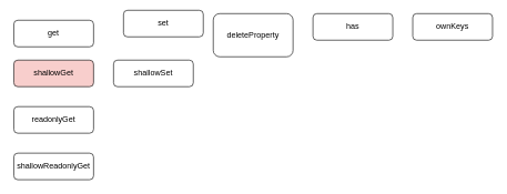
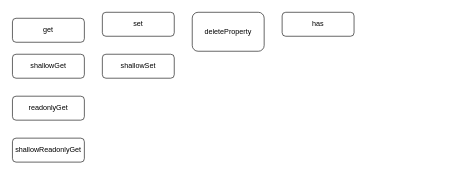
  <mxCell id="0" />
  <mxCell id="1" parent="0" />
  <mxCell id="2" value="get" style="rounded=1;whiteSpace=wrap;fontSize=12;glass=0;strokeWidth=1;shadow=0;" parent="1" vertex="1"><mxGeometry x="20" y="30" width="120" height="40" as="geometry" /></mxCell>
- <mxCell id="3" value="set" style="rounded=1;whiteSpace=wrap;fontSize=12;glass=0;strokeWidth=1;shadow=0;" parent="1" vertex="1"><mxGeometry x="185" y="15" width="120" height="40" as="geometry" /></mxCell>
+ <mxCell id="3" value="set" style="rounded=1;whiteSpace=wrap;fontSize=12;glass=0;strokeWidth=1;shadow=0;" parent="1" vertex="1"><mxGeometry x="170" y="20" width="120" height="40" as="geometry" /></mxCell>
  <mxCell id="4" value="deleteProperty" style="rounded=1;whiteSpace=wrap;fontSize=12;glass=0;strokeWidth=1;shadow=0;" parent="1" vertex="1"><mxGeometry x="320" y="20" width="120" height="65" as="geometry" /></mxCell>
  <mxCell id="5" value="has" style="rounded=1;whiteSpace=wrap;fontSize=12;glass=0;strokeWidth=1;shadow=0;" parent="1" vertex="1"><mxGeometry x="470" y="20" width="120" height="40" as="geometry" /></mxCell>
- <mxCell id="6" value="ownKeys" style="rounded=1;whiteSpace=wrap;fontSize=12;glass=0;strokeWidth=1;shadow=0;" parent="1" vertex="1"><mxGeometry x="620" y="20" width="120" height="40" as="geometry" /></mxCell>
  <mxCell id="7" value="shallowSet" style="rounded=1;whiteSpace=wrap;fontSize=12;glass=0;strokeWidth=1;shadow=0;" vertex="1" parent="1"><mxGeometry x="170" y="90" width="120" height="40" as="geometry" /></mxCell>
- <mxCell id="8" value="shallowGet" style="rounded=1;whiteSpace=wrap;fontSize=12;glass=0;strokeWidth=1;shadow=0;fillColor=#f8cecc;" vertex="1" parent="1"><mxGeometry x="20" y="90" width="120" height="40" as="geometry" /></mxCell>
+ <mxCell id="8" value="shallowGet" style="rounded=1;whiteSpace=wrap;fontSize=12;glass=0;strokeWidth=1;shadow=0;" vertex="1" parent="1"><mxGeometry x="20" y="90" width="120" height="40" as="geometry" /></mxCell>
  <mxCell id="9" value="readonlyGet" style="rounded=1;whiteSpace=wrap;fontSize=12;glass=0;strokeWidth=1;shadow=0;" vertex="1" parent="1"><mxGeometry x="20" y="160" width="120" height="40" as="geometry" /></mxCell>
  <mxCell id="10" value="shallowReadonlyGet" style="rounded=1;whiteSpace=wrap;fontSize=12;glass=0;strokeWidth=1;shadow=0;" vertex="1" parent="1"><mxGeometry x="20" y="230" width="120" height="40" as="geometry" /></mxCell>
